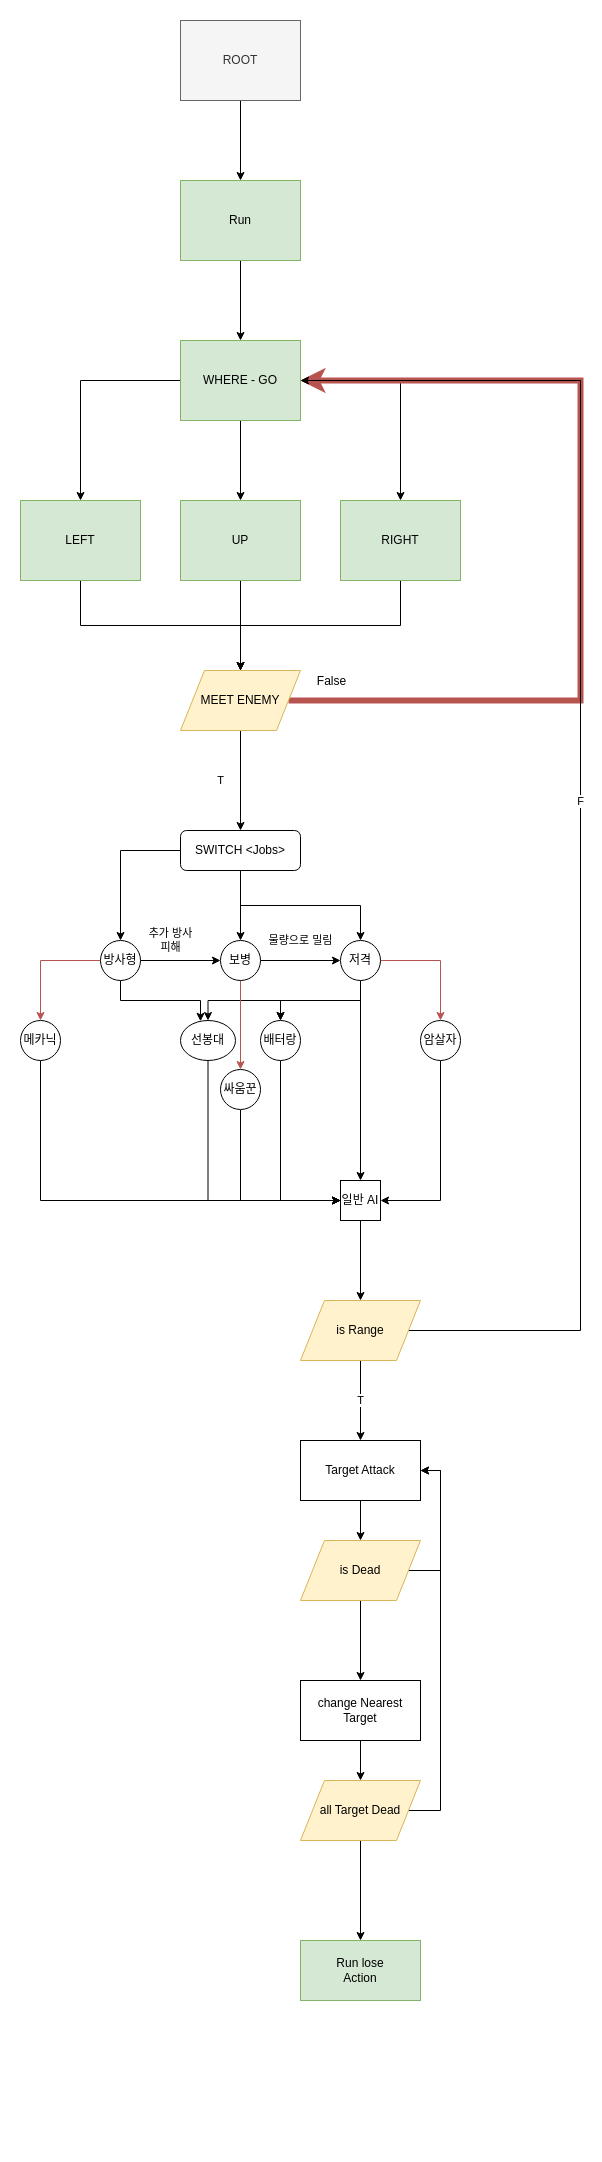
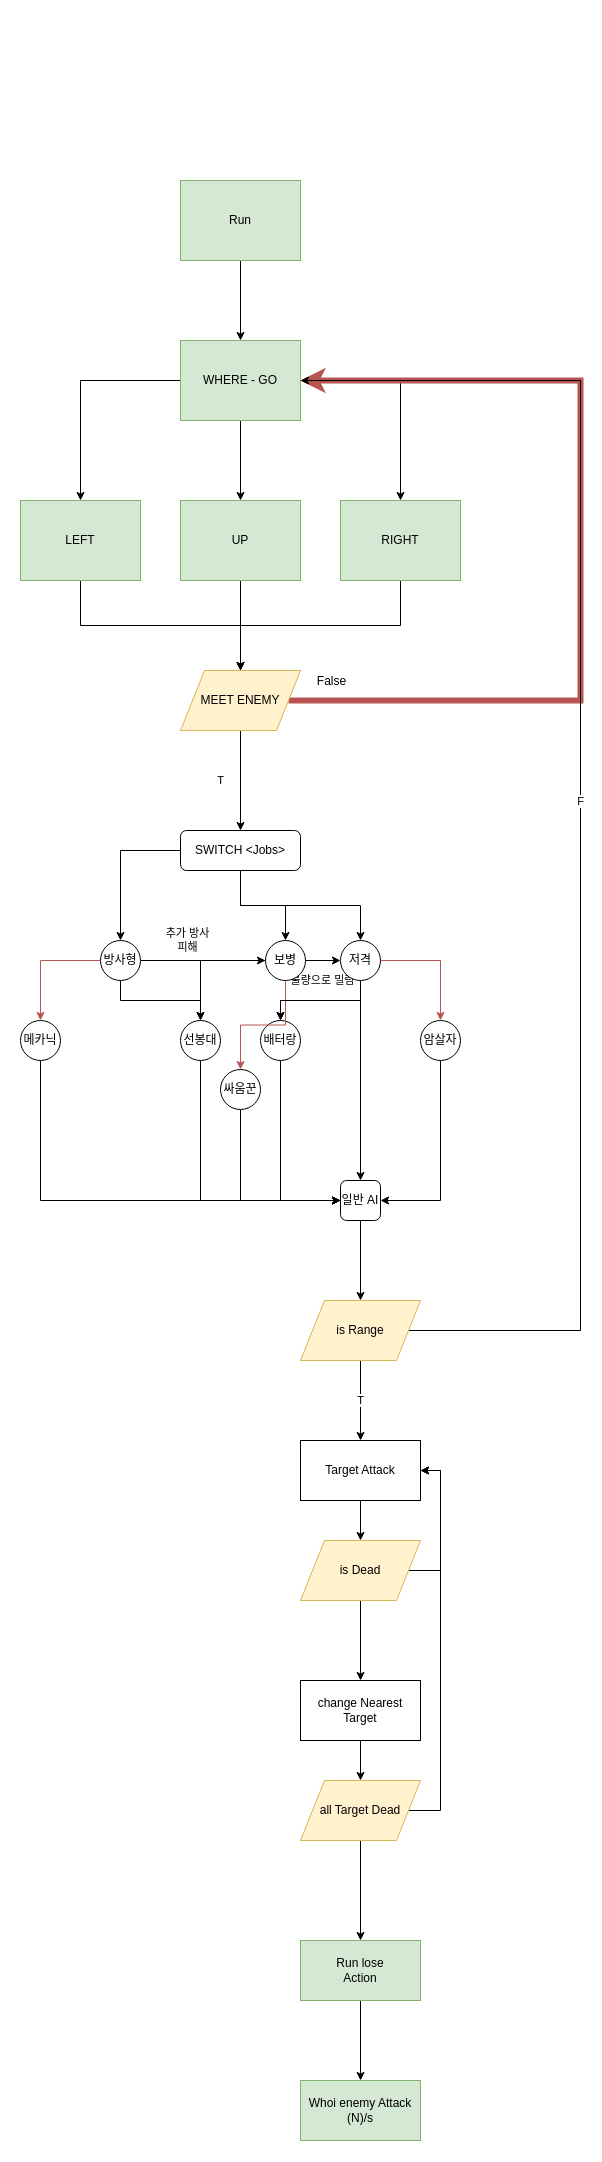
  <mxCell id="0" />
  <mxCell id="1" parent="0" />
- <mxCell id="2" value="" style="edgeStyle=orthogonalEdgeStyle;rounded=0;orthogonalLoop=1;jettySize=auto;html=1;" parent="1" source="3" target="5" edge="1"><mxGeometry relative="1" as="geometry" /></mxCell>
- <mxCell id="3" value="ROOT" style="rounded=0;whiteSpace=wrap;html=1;fillColor=#f5f5f5;strokeColor=#666666;fontColor=#333333;" parent="1" vertex="1"><mxGeometry x="180" y="20" width="120" height="80" as="geometry" /></mxCell>
  <mxCell id="4" value="" style="edgeStyle=orthogonalEdgeStyle;rounded=0;orthogonalLoop=1;jettySize=auto;html=1;" parent="1" source="5" target="9" edge="1"><mxGeometry relative="1" as="geometry" /></mxCell>
  <mxCell id="5" value="Run" style="rounded=0;whiteSpace=wrap;html=1;fillColor=#d5e8d4;strokeColor=#82b366;" parent="1" vertex="1"><mxGeometry x="180" y="180" width="120" height="80" as="geometry" /></mxCell>
  <mxCell id="6" value="" style="edgeStyle=orthogonalEdgeStyle;rounded=0;orthogonalLoop=1;jettySize=auto;html=1;" parent="1" source="9" target="15" edge="1"><mxGeometry relative="1" as="geometry" /></mxCell>
  <mxCell id="7" value="" style="edgeStyle=orthogonalEdgeStyle;rounded=0;orthogonalLoop=1;jettySize=auto;html=1;" parent="1" source="9" target="13" edge="1"><mxGeometry relative="1" as="geometry" /></mxCell>
  <mxCell id="8" value="" style="edgeStyle=orthogonalEdgeStyle;rounded=0;orthogonalLoop=1;jettySize=auto;html=1;" parent="1" source="9" target="11" edge="1"><mxGeometry relative="1" as="geometry" /></mxCell>
  <mxCell id="9" value="WHERE - GO" style="rounded=0;whiteSpace=wrap;html=1;fillColor=#d5e8d4;strokeColor=#82b366;" parent="1" vertex="1"><mxGeometry x="180" y="340" width="120" height="80" as="geometry" /></mxCell>
  <mxCell id="10" style="edgeStyle=orthogonalEdgeStyle;rounded=0;orthogonalLoop=1;jettySize=auto;html=1;exitX=0.5;exitY=1;exitDx=0;exitDy=0;entryX=0.5;entryY=0;entryDx=0;entryDy=0;" parent="1" source="11" target="19" edge="1"><mxGeometry relative="1" as="geometry"><mxPoint x="240" y="670" as="targetPoint" /></mxGeometry></mxCell>
  <mxCell id="11" value="UP" style="rounded=0;whiteSpace=wrap;html=1;fillColor=#d5e8d4;strokeColor=#82b366;" parent="1" vertex="1"><mxGeometry x="180" y="500" width="120" height="80" as="geometry" /></mxCell>
  <mxCell id="12" style="edgeStyle=orthogonalEdgeStyle;rounded=0;orthogonalLoop=1;jettySize=auto;html=1;exitX=0.5;exitY=1;exitDx=0;exitDy=0;entryX=0.5;entryY=0;entryDx=0;entryDy=0;" parent="1" source="13" target="19" edge="1"><mxGeometry relative="1" as="geometry"><mxPoint x="240" y="670" as="targetPoint" /></mxGeometry></mxCell>
  <mxCell id="13" value="LEFT" style="rounded=0;whiteSpace=wrap;html=1;fillColor=#d5e8d4;strokeColor=#82b366;" parent="1" vertex="1"><mxGeometry x="20" y="500" width="120" height="80" as="geometry" /></mxCell>
  <mxCell id="14" style="edgeStyle=orthogonalEdgeStyle;rounded=0;orthogonalLoop=1;jettySize=auto;html=1;exitX=0.5;exitY=1;exitDx=0;exitDy=0;entryX=0.5;entryY=0;entryDx=0;entryDy=0;" parent="1" source="15" target="19" edge="1"><mxGeometry relative="1" as="geometry"><mxPoint x="240" y="670" as="targetPoint" /></mxGeometry></mxCell>
  <mxCell id="15" value="RIGHT" style="rounded=0;whiteSpace=wrap;html=1;fillColor=#d5e8d4;strokeColor=#82b366;" parent="1" vertex="1"><mxGeometry x="340" y="500" width="120" height="80" as="geometry" /></mxCell>
  <mxCell id="16" value="T" style="edgeStyle=orthogonalEdgeStyle;rounded=0;orthogonalLoop=1;jettySize=auto;html=1;entryX=0.5;entryY=0;entryDx=0;entryDy=0;" parent="1" source="19" target="23" edge="1"><mxGeometry y="-20" relative="1" as="geometry"><mxPoint x="240" y="810" as="targetPoint" /><mxPoint as="offset" /></mxGeometry></mxCell>
  <mxCell id="17" value="" style="edgeStyle=orthogonalEdgeStyle;rounded=0;orthogonalLoop=1;jettySize=auto;html=1;entryX=1;entryY=0.5;entryDx=0;entryDy=0;fillColor=#f8cecc;strokeColor=#b85450;strokeWidth=6;" parent="1" source="19" target="9" edge="1"><mxGeometry relative="1" as="geometry"><mxPoint x="392" y="700" as="targetPoint" /><Array as="points"><mxPoint x="580" y="700" /><mxPoint x="580" y="380" /></Array></mxGeometry></mxCell>
  <mxCell id="18" value="False" style="text;html=1;align=center;verticalAlign=middle;resizable=0;points=[];" parent="17" vertex="1" connectable="0"><mxGeometry x="-0.192" y="-2" relative="1" as="geometry"><mxPoint x="-252" y="48" as="offset" /></mxGeometry></mxCell>
  <mxCell id="19" value="MEET ENEMY" style="shape=parallelogram;perimeter=parallelogramPerimeter;whiteSpace=wrap;html=1;fillColor=#fff2cc;strokeColor=#d6b656;" parent="1" vertex="1"><mxGeometry x="180" y="670" width="120" height="60" as="geometry" /></mxCell>
  <mxCell id="20" style="edgeStyle=orthogonalEdgeStyle;rounded=0;orthogonalLoop=1;jettySize=auto;html=1;entryX=0.5;entryY=0;entryDx=0;entryDy=0;strokeWidth=1;" parent="1" source="23" target="27" edge="1"><mxGeometry relative="1" as="geometry"><mxPoint x="120" y="900" as="targetPoint" /></mxGeometry></mxCell>
  <mxCell id="21" style="edgeStyle=orthogonalEdgeStyle;rounded=0;orthogonalLoop=1;jettySize=auto;html=1;exitX=0.5;exitY=1;exitDx=0;exitDy=0;strokeWidth=1;" parent="1" source="23" target="38" edge="1"><mxGeometry relative="1" as="geometry" /></mxCell>
  <mxCell id="22" style="edgeStyle=orthogonalEdgeStyle;rounded=0;orthogonalLoop=1;jettySize=auto;html=1;exitX=0.5;exitY=1;exitDx=0;exitDy=0;strokeWidth=1;" parent="1" source="23" target="42" edge="1"><mxGeometry relative="1" as="geometry" /></mxCell>
  <mxCell id="23" value="&lt;span style=&quot;&quot;&gt;SWITCH &amp;lt;Jobs&amp;gt;&lt;/span&gt;" style="rounded=1;whiteSpace=wrap;html=1;labelBackgroundColor=none;strokeColor=#000000;" parent="1" vertex="1"><mxGeometry x="180" y="830" width="120" height="40" as="geometry" /></mxCell>
  <mxCell id="24" value="" style="edgeStyle=orthogonalEdgeStyle;rounded=0;orthogonalLoop=1;jettySize=auto;html=1;strokeWidth=1;fillColor=#f8cecc;strokeColor=#b85450;" parent="1" source="27" target="33" edge="1"><mxGeometry relative="1" as="geometry"><Array as="points"><mxPoint x="40" y="960" /></Array></mxGeometry></mxCell>
  <mxCell id="25" value="" style="edgeStyle=orthogonalEdgeStyle;rounded=0;orthogonalLoop=1;jettySize=auto;html=1;strokeWidth=1;" parent="1" source="27" target="29" edge="1"><mxGeometry relative="1" as="geometry"><Array as="points"><mxPoint x="120" y="1000" /><mxPoint x="200" y="1000" /></Array></mxGeometry></mxCell>
  <mxCell id="26" value="추가 방사&lt;br&gt;피해" style="edgeStyle=orthogonalEdgeStyle;rounded=0;orthogonalLoop=1;jettySize=auto;html=1;strokeWidth=1;" parent="1" source="27" target="38" edge="1"><mxGeometry x="-0.25" y="20" relative="1" as="geometry"><mxPoint as="offset" /></mxGeometry></mxCell>
  <mxCell id="27" value="방사형" style="ellipse;whiteSpace=wrap;html=1;labelBackgroundColor=none;strokeColor=#000000;gradientColor=none;" parent="1" vertex="1"><mxGeometry x="100" y="940" width="40" height="40" as="geometry" /></mxCell>
  <mxCell id="28" style="edgeStyle=orthogonalEdgeStyle;rounded=0;orthogonalLoop=1;jettySize=auto;html=1;exitX=0.5;exitY=1;exitDx=0;exitDy=0;entryX=0;entryY=0.5;entryDx=0;entryDy=0;strokeWidth=1;" parent="1" source="29" target="48" edge="1"><mxGeometry relative="1" as="geometry" /></mxCell>
- <mxCell id="29" value="선봉대" style="ellipse;whiteSpace=wrap;html=1;labelBackgroundColor=none;strokeColor=#000000;gradientColor=none;" parent="1" vertex="1"><mxGeometry x="180" y="1020" width="55" height="40" as="geometry" /></mxCell>
+ <mxCell id="29" value="선봉대" style="ellipse;whiteSpace=wrap;html=1;labelBackgroundColor=none;strokeColor=#000000;gradientColor=none;" parent="1" vertex="1"><mxGeometry x="180" y="1020" width="40" height="40" as="geometry" /></mxCell>
  <mxCell id="30" style="edgeStyle=orthogonalEdgeStyle;rounded=0;orthogonalLoop=1;jettySize=auto;html=1;entryX=0;entryY=0.5;entryDx=0;entryDy=0;strokeWidth=1;" parent="1" source="31" target="48" edge="1"><mxGeometry relative="1" as="geometry"><Array as="points"><mxPoint x="280" y="1200" /></Array></mxGeometry></mxCell>
  <mxCell id="31" value="배터랑" style="ellipse;whiteSpace=wrap;html=1;labelBackgroundColor=none;strokeColor=#000000;gradientColor=none;" parent="1" vertex="1"><mxGeometry x="260" y="1020" width="40" height="40" as="geometry" /></mxCell>
  <mxCell id="32" style="edgeStyle=orthogonalEdgeStyle;rounded=0;orthogonalLoop=1;jettySize=auto;html=1;exitX=0.5;exitY=1;exitDx=0;exitDy=0;entryX=0;entryY=0.5;entryDx=0;entryDy=0;strokeWidth=1;" parent="1" source="33" target="48" edge="1"><mxGeometry relative="1" as="geometry" /></mxCell>
  <mxCell id="33" value="메카닉" style="ellipse;whiteSpace=wrap;html=1;labelBackgroundColor=none;strokeColor=#000000;gradientColor=none;" parent="1" vertex="1"><mxGeometry x="20" y="1020" width="40" height="40" as="geometry" /></mxCell>
  <mxCell id="34" style="edgeStyle=orthogonalEdgeStyle;rounded=0;orthogonalLoop=1;jettySize=auto;html=1;entryX=0.5;entryY=0;entryDx=0;entryDy=0;strokeWidth=1;" parent="1" source="38" target="29" edge="1"><mxGeometry relative="1" as="geometry" /></mxCell>
  <mxCell id="35" style="edgeStyle=orthogonalEdgeStyle;rounded=0;orthogonalLoop=1;jettySize=auto;html=1;entryX=0.5;entryY=0;entryDx=0;entryDy=0;strokeWidth=1;" parent="1" source="38" target="31" edge="1"><mxGeometry relative="1" as="geometry" /></mxCell>
  <mxCell id="36" value="물량으로 밀림" style="edgeStyle=orthogonalEdgeStyle;rounded=0;orthogonalLoop=1;jettySize=auto;html=1;strokeWidth=1;" parent="1" source="38" target="42" edge="1"><mxGeometry y="20" relative="1" as="geometry"><mxPoint as="offset" /></mxGeometry></mxCell>
  <mxCell id="37" style="edgeStyle=orthogonalEdgeStyle;rounded=0;orthogonalLoop=1;jettySize=auto;html=1;exitX=0.5;exitY=1;exitDx=0;exitDy=0;strokeWidth=1;entryX=0.5;entryY=0;entryDx=0;entryDy=0;fillColor=#f8cecc;strokeColor=#b85450;" parent="1" source="38" target="46" edge="1"><mxGeometry relative="1" as="geometry"><mxPoint x="240" y="1080" as="targetPoint" /></mxGeometry></mxCell>
- <mxCell id="38" value="보병" style="ellipse;whiteSpace=wrap;html=1;labelBackgroundColor=none;strokeColor=#000000;gradientColor=none;" parent="1" vertex="1"><mxGeometry x="220" y="940" width="40" height="40" as="geometry" /></mxCell>
+ <mxCell id="38" value="보병" style="ellipse;whiteSpace=wrap;html=1;labelBackgroundColor=none;strokeColor=#000000;gradientColor=none;" parent="1" vertex="1"><mxGeometry x="265" y="940" width="40" height="40" as="geometry" /></mxCell>
  <mxCell id="39" value="" style="edgeStyle=orthogonalEdgeStyle;rounded=0;orthogonalLoop=1;jettySize=auto;html=1;strokeWidth=1;fillColor=#f8cecc;strokeColor=#b85450;" parent="1" source="42" target="44" edge="1"><mxGeometry relative="1" as="geometry" /></mxCell>
  <mxCell id="40" style="edgeStyle=orthogonalEdgeStyle;rounded=0;orthogonalLoop=1;jettySize=auto;html=1;entryX=0.5;entryY=0;entryDx=0;entryDy=0;strokeWidth=1;" parent="1" source="42" target="31" edge="1"><mxGeometry relative="1" as="geometry"><Array as="points"><mxPoint x="360" y="1000" /><mxPoint x="280" y="1000" /></Array></mxGeometry></mxCell>
  <mxCell id="41" style="edgeStyle=orthogonalEdgeStyle;rounded=0;orthogonalLoop=1;jettySize=auto;html=1;exitX=0.5;exitY=1;exitDx=0;exitDy=0;strokeWidth=1;entryX=0.5;entryY=0;entryDx=0;entryDy=0;" parent="1" source="42" target="48" edge="1"><mxGeometry relative="1" as="geometry"><mxPoint x="360.143" y="1180" as="targetPoint" /></mxGeometry></mxCell>
  <mxCell id="42" value="저격" style="ellipse;whiteSpace=wrap;html=1;labelBackgroundColor=none;strokeColor=#000000;gradientColor=none;" parent="1" vertex="1"><mxGeometry x="340" y="940" width="40" height="40" as="geometry" /></mxCell>
  <mxCell id="43" style="edgeStyle=orthogonalEdgeStyle;rounded=0;orthogonalLoop=1;jettySize=auto;html=1;exitX=0.5;exitY=1;exitDx=0;exitDy=0;entryX=1;entryY=0.5;entryDx=0;entryDy=0;strokeWidth=1;" parent="1" source="44" target="48" edge="1"><mxGeometry relative="1" as="geometry" /></mxCell>
  <mxCell id="44" value="암살자" style="ellipse;whiteSpace=wrap;html=1;labelBackgroundColor=none;strokeColor=#000000;gradientColor=none;" parent="1" vertex="1"><mxGeometry x="420" y="1020" width="40" height="40" as="geometry" /></mxCell>
  <mxCell id="45" style="edgeStyle=orthogonalEdgeStyle;rounded=0;orthogonalLoop=1;jettySize=auto;html=1;entryX=0;entryY=0.5;entryDx=0;entryDy=0;strokeWidth=1;" parent="1" source="46" target="48" edge="1"><mxGeometry relative="1" as="geometry"><Array as="points"><mxPoint x="240" y="1200" /></Array></mxGeometry></mxCell>
  <mxCell id="46" value="싸움꾼" style="ellipse;whiteSpace=wrap;html=1;labelBackgroundColor=none;strokeColor=#000000;gradientColor=none;" parent="1" vertex="1"><mxGeometry x="220" y="1069" width="40" height="40" as="geometry" /></mxCell>
  <mxCell id="47" value="" style="edgeStyle=orthogonalEdgeStyle;rounded=0;orthogonalLoop=1;jettySize=auto;html=1;strokeWidth=1;entryX=0.5;entryY=0;entryDx=0;entryDy=0;" parent="1" source="48" target="51" edge="1"><mxGeometry relative="1" as="geometry"><mxPoint x="360" y="1300" as="targetPoint" /></mxGeometry></mxCell>
- <mxCell id="48" value="일반 AI" style="rounded=0;whiteSpace=wrap;html=1;labelBackgroundColor=none;strokeColor=#000000;gradientColor=none;" parent="1" vertex="1"><mxGeometry x="340" y="1180" width="40" height="40" as="geometry" /></mxCell>
+ <mxCell id="48" value="일반 AI" style="whiteSpace=wrap;html=1;labelBackgroundColor=none;strokeColor=#000000;gradientColor=none;rounded=1;" parent="1" vertex="1"><mxGeometry x="340" y="1180" width="40" height="40" as="geometry" /></mxCell>
  <mxCell id="49" value="T" style="edgeStyle=orthogonalEdgeStyle;rounded=0;orthogonalLoop=1;jettySize=auto;html=1;strokeWidth=1;entryX=0.5;entryY=0;entryDx=0;entryDy=0;" parent="1" source="51" target="53" edge="1"><mxGeometry relative="1" as="geometry"><mxPoint x="360" y="1440" as="targetPoint" /></mxGeometry></mxCell>
  <mxCell id="50" value="F" style="edgeStyle=orthogonalEdgeStyle;rounded=0;orthogonalLoop=1;jettySize=auto;html=1;strokeWidth=1;entryX=1;entryY=0.5;entryDx=0;entryDy=0;" parent="1" source="51" target="9" edge="1"><mxGeometry relative="1" as="geometry"><mxPoint x="512" y="1330" as="targetPoint" /><Array as="points"><mxPoint x="580" y="1330" /><mxPoint x="580" y="380" /></Array></mxGeometry></mxCell>
  <mxCell id="51" value="is Range" style="shape=parallelogram;perimeter=parallelogramPerimeter;whiteSpace=wrap;html=1;labelBackgroundColor=none;strokeColor=#d6b656;fillColor=#fff2cc;" parent="1" vertex="1"><mxGeometry x="300" y="1300" width="120" height="60" as="geometry" /></mxCell>
  <mxCell id="52" style="edgeStyle=orthogonalEdgeStyle;rounded=0;orthogonalLoop=1;jettySize=auto;html=1;exitX=0.5;exitY=1;exitDx=0;exitDy=0;entryX=0.5;entryY=0;entryDx=0;entryDy=0;strokeWidth=1;" parent="1" source="53" target="56" edge="1"><mxGeometry relative="1" as="geometry" /></mxCell>
  <mxCell id="53" value="Target Attack" style="rounded=0;whiteSpace=wrap;html=1;labelBackgroundColor=none;strokeColor=#000000;gradientColor=none;" parent="1" vertex="1"><mxGeometry x="300" y="1440" width="120" height="60" as="geometry" /></mxCell>
  <mxCell id="54" style="edgeStyle=orthogonalEdgeStyle;rounded=0;orthogonalLoop=1;jettySize=auto;html=1;entryX=1;entryY=0.5;entryDx=0;entryDy=0;strokeWidth=1;" parent="1" source="56" target="53" edge="1"><mxGeometry relative="1" as="geometry"><Array as="points"><mxPoint x="440" y="1570" /><mxPoint x="440" y="1470" /></Array></mxGeometry></mxCell>
  <mxCell id="55" value="" style="edgeStyle=orthogonalEdgeStyle;rounded=0;orthogonalLoop=1;jettySize=auto;html=1;strokeWidth=1;entryX=0.5;entryY=0;entryDx=0;entryDy=0;" parent="1" source="56" target="58" edge="1"><mxGeometry relative="1" as="geometry"><mxPoint x="360" y="1680" as="targetPoint" /></mxGeometry></mxCell>
  <mxCell id="56" value="is Dead" style="shape=parallelogram;perimeter=parallelogramPerimeter;whiteSpace=wrap;html=1;labelBackgroundColor=none;strokeColor=#d6b656;fillColor=#fff2cc;" parent="1" vertex="1"><mxGeometry x="300" y="1540" width="120" height="60" as="geometry" /></mxCell>
  <mxCell id="57" style="edgeStyle=orthogonalEdgeStyle;rounded=0;orthogonalLoop=1;jettySize=auto;html=1;exitX=0.5;exitY=1;exitDx=0;exitDy=0;strokeWidth=1;" parent="1" source="58" target="61" edge="1"><mxGeometry relative="1" as="geometry" /></mxCell>
  <mxCell id="58" value="change Nearest Target" style="rounded=0;whiteSpace=wrap;html=1;labelBackgroundColor=none;strokeColor=#000000;gradientColor=none;" parent="1" vertex="1"><mxGeometry x="300" y="1680" width="120" height="60" as="geometry" /></mxCell>
  <mxCell id="59" style="edgeStyle=orthogonalEdgeStyle;rounded=0;orthogonalLoop=1;jettySize=auto;html=1;entryX=1;entryY=0.5;entryDx=0;entryDy=0;strokeWidth=1;" parent="1" source="61" target="53" edge="1"><mxGeometry relative="1" as="geometry"><Array as="points"><mxPoint x="440" y="1810" /><mxPoint x="440" y="1470" /></Array></mxGeometry></mxCell>
  <mxCell id="60" value="" style="edgeStyle=orthogonalEdgeStyle;rounded=0;orthogonalLoop=1;jettySize=auto;html=1;strokeWidth=1;entryX=0.5;entryY=0;entryDx=0;entryDy=0;" parent="1" source="61" target="63" edge="1"><mxGeometry relative="1" as="geometry"><mxPoint x="360" y="1920" as="targetPoint" /></mxGeometry></mxCell>
  <mxCell id="61" value="all Target Dead" style="shape=parallelogram;perimeter=parallelogramPerimeter;whiteSpace=wrap;html=1;labelBackgroundColor=none;strokeColor=#d6b656;fillColor=#fff2cc;" parent="1" vertex="1"><mxGeometry x="300" y="1780" width="120" height="60" as="geometry" /></mxCell>
+ <mxCell id="62" value="" style="edgeStyle=orthogonalEdgeStyle;rounded=0;orthogonalLoop=1;jettySize=auto;html=1;" edge="1" parent="1" source="63" target="64"><mxGeometry relative="1" as="geometry" /></mxCell>
  <mxCell id="63" value="Run lose&lt;br&gt;Action" style="rounded=0;whiteSpace=wrap;html=1;labelBackgroundColor=none;strokeColor=#82b366;fillColor=#d5e8d4;" parent="1" vertex="1"><mxGeometry x="300" y="1940" width="120" height="60" as="geometry" /></mxCell>
+ <mxCell id="64" value="Whoi enemy Attack&lt;br&gt;(N)/s" style="rounded=0;whiteSpace=wrap;html=1;labelBackgroundColor=none;strokeColor=#82b366;fillColor=#d5e8d4;" vertex="1" parent="1"><mxGeometry x="300" y="2080" width="120" height="60" as="geometry" /></mxCell>
